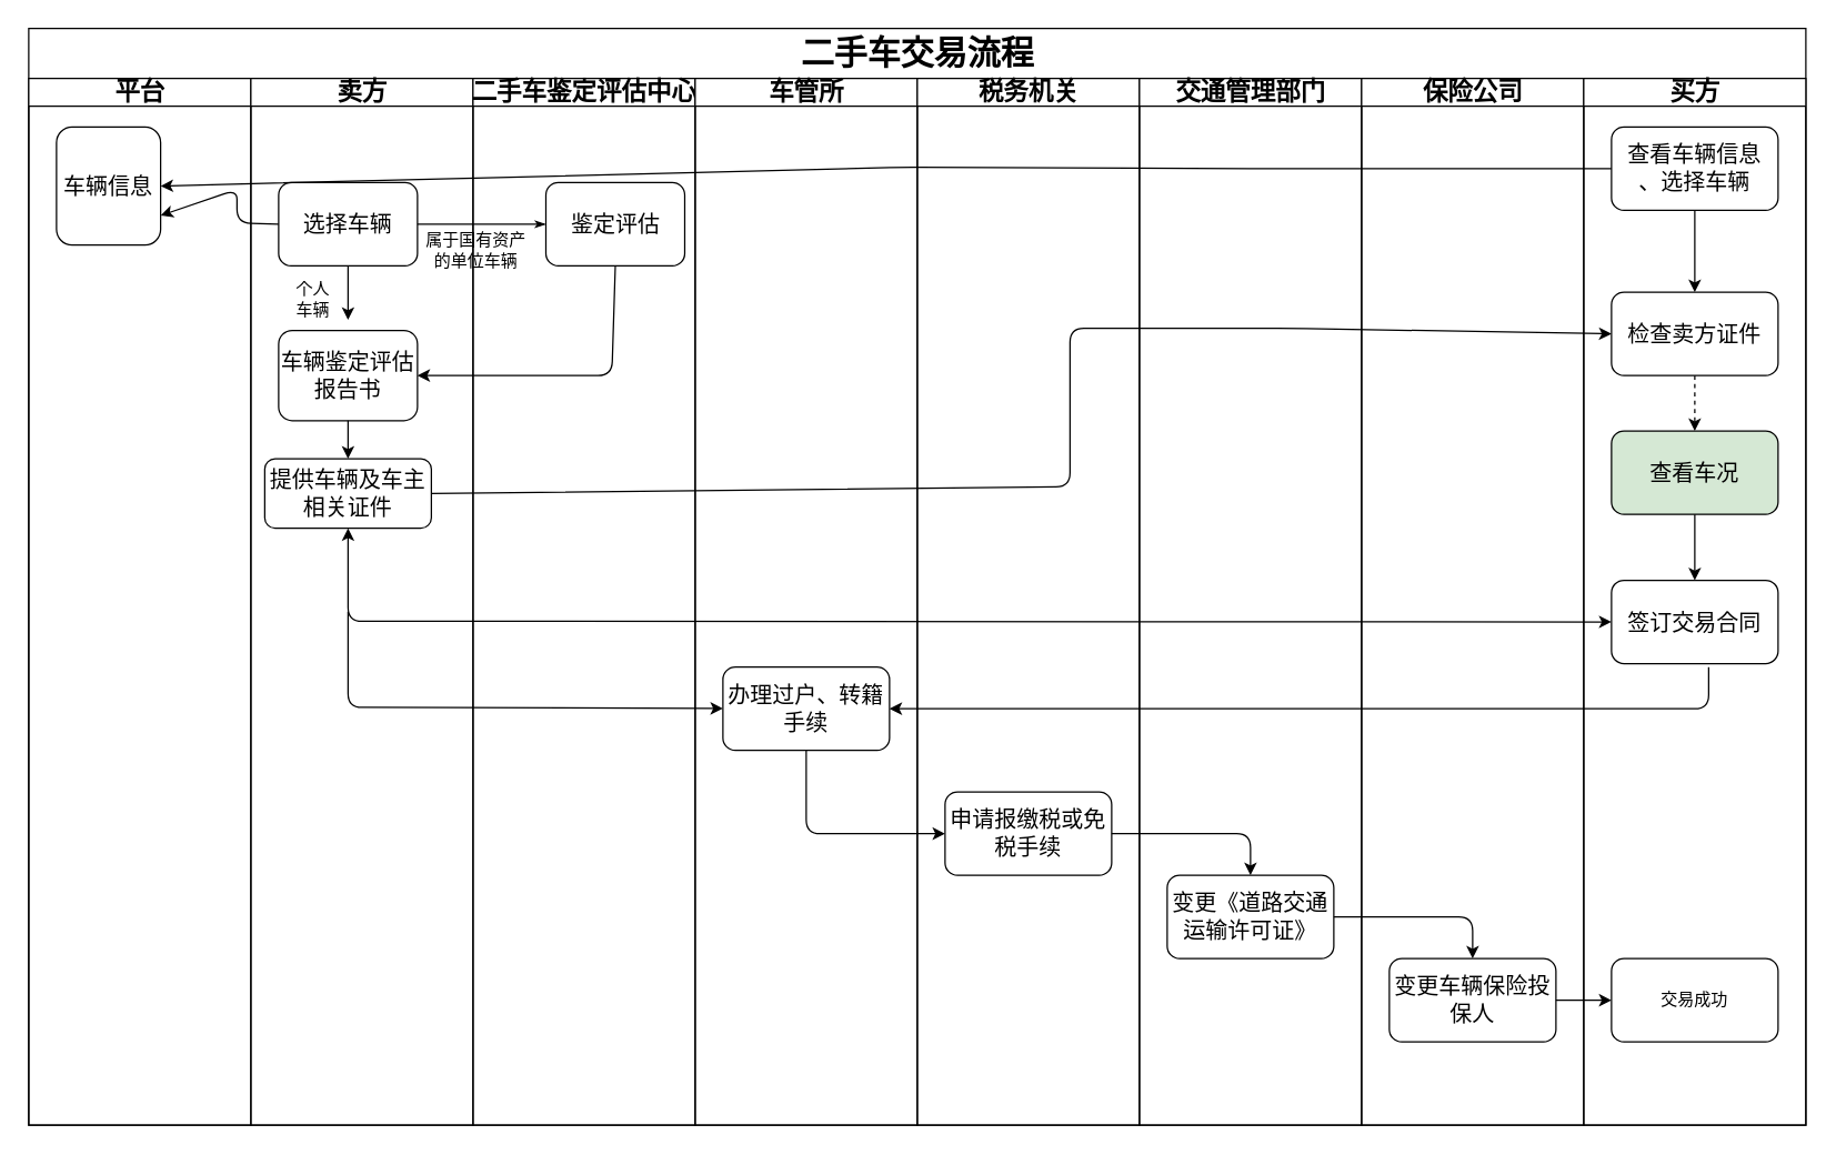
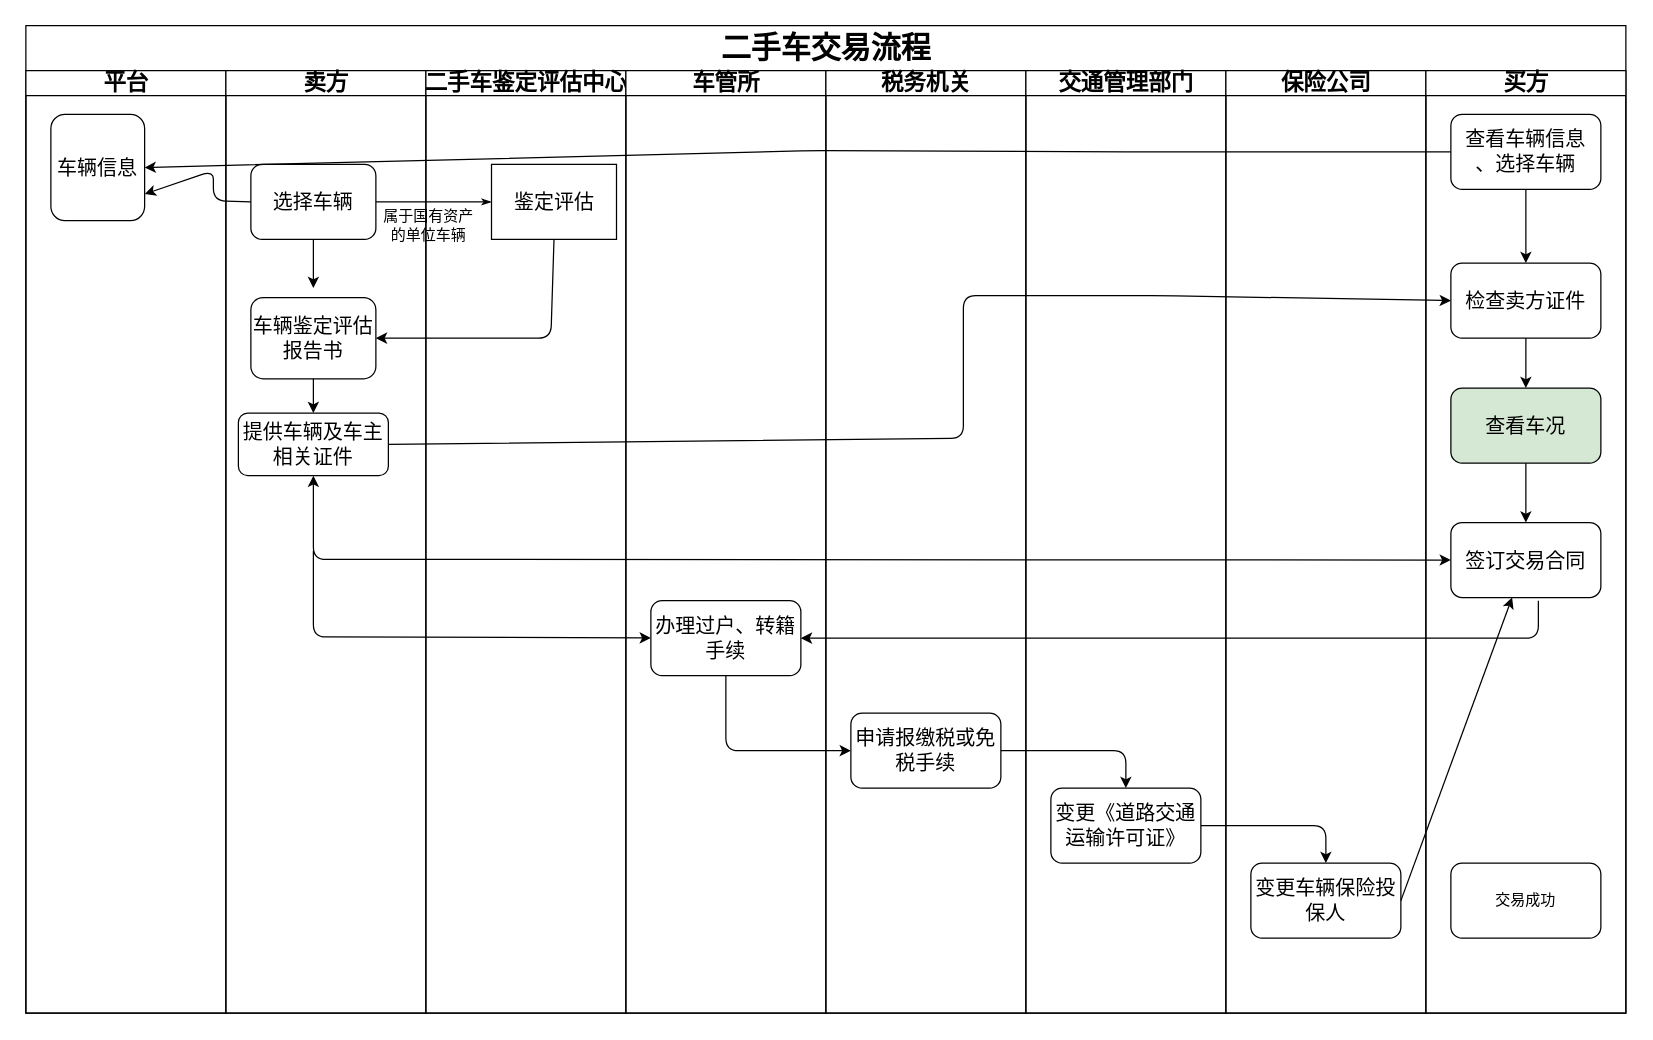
  <mxCell id="0" />
  <mxCell id="1" parent="0" />
  <mxCell id="2" value="&lt;font style=&quot;font-size: 24px&quot;&gt;二手车交易流程&lt;/font&gt;" style="swimlane;html=1;childLayout=stackLayout;startSize=36;rounded=0;shadow=0;labelBackgroundColor=none;strokeColor=#000000;strokeWidth=1;fillColor=#ffffff;fontFamily=Verdana;fontSize=8;fontColor=#000000;align=center;" parent="1" vertex="1"><mxGeometry x="20" width="1280" height="790" as="geometry" y="20" /></mxCell>
  <mxCell id="3" value="&lt;font style=&quot;font-size: 18px&quot;&gt;平台&lt;/font&gt;" style="swimlane;html=1;startSize=20;" parent="2" vertex="1"><mxGeometry y="36" width="160" height="754" as="geometry" /></mxCell>
  <mxCell id="4" value="&lt;font style=&quot;font-size: 16px&quot;&gt;车辆信息&lt;/font&gt;" style="rounded=1;whiteSpace=wrap;html=1;shadow=0;labelBackgroundColor=none;strokeColor=#000000;strokeWidth=1;fillColor=#ffffff;fontFamily=Verdana;fontSize=16;fontColor=#000000;align=center;" parent="3" vertex="1"><mxGeometry x="20" y="35" width="75" height="85" as="geometry" /></mxCell>
  <mxCell id="5" value="&lt;font style=&quot;font-size: 18px&quot;&gt;卖方&lt;/font&gt;" style="swimlane;html=1;startSize=20;" parent="2" vertex="1"><mxGeometry x="160" y="36" width="160" height="754" as="geometry" /></mxCell>
  <mxCell id="6" value="&lt;font style=&quot;font-size: 16px&quot;&gt;选择车辆&lt;/font&gt;" style="rounded=1;whiteSpace=wrap;html=1;shadow=0;labelBackgroundColor=none;strokeColor=#000000;strokeWidth=1;fillColor=#ffffff;fontFamily=Verdana;fontSize=16;fontColor=#000000;align=center;" parent="5" vertex="1"><mxGeometry x="20" y="75" width="100" height="60" as="geometry" /></mxCell>
  <mxCell id="7" value="&lt;font style=&quot;font-size: 16px&quot;&gt;车辆鉴定评估报告书&lt;/font&gt;" style="rounded=1;whiteSpace=wrap;html=1;shadow=0;labelBackgroundColor=none;strokeColor=#000000;strokeWidth=1;fillColor=#ffffff;fontFamily=Verdana;fontSize=8;fontColor=#000000;align=center;" parent="5" vertex="1"><mxGeometry x="20" y="181.5" width="100" height="65" as="geometry" /></mxCell>
- <mxCell id="8" value="个人车辆" style="text;html=1;strokeColor=none;fillColor=none;align=center;verticalAlign=middle;whiteSpace=wrap;rounded=0;" parent="5" vertex="1"><mxGeometry x="30" y="148.5" width="30" height="20" as="geometry" /></mxCell>
  <mxCell id="9" value="" style="endArrow=classic;html=1;exitX=0.5;exitY=1;exitDx=0;exitDy=0;" parent="5" source="6" edge="1"><mxGeometry width="50" height="50" relative="1" as="geometry"><mxPoint x="95" y="135" as="sourcePoint" /><mxPoint x="70" y="174" as="targetPoint" /></mxGeometry></mxCell>
  <mxCell id="10" value="&lt;font style=&quot;font-size: 16px&quot;&gt;提供车辆及车主相关证件&lt;/font&gt;" style="rounded=1;whiteSpace=wrap;html=1;" parent="5" vertex="1"><mxGeometry x="10" y="274" width="120" height="50" as="geometry" /></mxCell>
  <mxCell id="11" value="" style="endArrow=classic;html=1;exitX=0.5;exitY=1;exitDx=0;exitDy=0;" parent="5" source="7" target="10" edge="1"><mxGeometry width="50" height="50" relative="1" as="geometry"><mxPoint x="80" y="454" as="sourcePoint" /><mxPoint x="130" y="404" as="targetPoint" /></mxGeometry></mxCell>
  <mxCell id="12" value="" style="endArrow=classic;html=1;" parent="5" target="19" edge="1"><mxGeometry width="50" height="50" relative="1" as="geometry"><mxPoint x="70" y="384" as="sourcePoint" /><mxPoint x="140" y="444" as="targetPoint" /><Array as="points"><mxPoint x="70" y="453" /></Array></mxGeometry></mxCell>
  <mxCell id="13" style="edgeStyle=orthogonalEdgeStyle;rounded=1;html=1;labelBackgroundColor=none;startArrow=none;startFill=0;startSize=5;endArrow=classicThin;endFill=1;endSize=5;jettySize=auto;orthogonalLoop=1;strokeColor=#000000;strokeWidth=1;fontFamily=Verdana;fontSize=8;fontColor=#000000;exitX=1;exitY=0.5;exitDx=0;exitDy=0;" parent="2" source="6" target="15" edge="1"><mxGeometry relative="1" as="geometry"><mxPoint x="120" y="115" as="sourcePoint" /></mxGeometry></mxCell>
  <mxCell id="14" value="&lt;span style=&quot;font-size: 18px&quot;&gt;二手车鉴定评估中心&lt;/span&gt;" style="swimlane;html=1;startSize=20;" parent="2" vertex="1"><mxGeometry x="320" y="36" width="160" height="754" as="geometry" /></mxCell>
- <mxCell id="15" value="&lt;font size=&quot;3&quot;&gt;鉴定评估&lt;/font&gt;" style="rounded=1;whiteSpace=wrap;html=1;shadow=0;labelBackgroundColor=none;strokeColor=#000000;strokeWidth=1;fillColor=#ffffff;fontFamily=Verdana;fontSize=8;fontColor=#000000;align=center;" parent="14" vertex="1"><mxGeometry x="52.5" y="75" width="100" height="60" as="geometry" /></mxCell>
+ <mxCell id="15" value="&lt;font size=&quot;3&quot;&gt;鉴定评估&lt;/font&gt;" style="whiteSpace=wrap;html=1;shadow=0;labelBackgroundColor=none;strokeColor=#000000;strokeWidth=1;fillColor=#ffffff;fontFamily=Verdana;fontSize=8;fontColor=#000000;align=center;rounded=0;" parent="14" vertex="1"><mxGeometry x="52.5" y="75" width="100" height="60" as="geometry" /></mxCell>
  <mxCell id="16" value="属于国有资产的单位车辆" style="text;html=1;strokeColor=none;fillColor=none;align=center;verticalAlign=middle;whiteSpace=wrap;rounded=0;" parent="14" vertex="1"><mxGeometry x="-40" y="114" width="85" height="20" as="geometry" /></mxCell>
  <mxCell id="17" value="" style="endArrow=classic;html=1;entryX=1;entryY=0.5;entryDx=0;entryDy=0;" parent="14" target="19" edge="1"><mxGeometry width="50" height="50" relative="1" as="geometry"><mxPoint x="890" y="424" as="sourcePoint" /><mxPoint x="110" y="444" as="targetPoint" /><Array as="points"><mxPoint x="890" y="454" /></Array></mxGeometry></mxCell>
  <mxCell id="18" value="&lt;font style=&quot;font-size: 18px&quot;&gt;车管所&lt;/font&gt;" style="swimlane;html=1;startSize=20;" parent="2" vertex="1"><mxGeometry x="480" y="36" width="160" height="754" as="geometry" /></mxCell>
  <mxCell id="19" value="&lt;font style=&quot;font-size: 16px&quot;&gt;办理过户、转籍手续&lt;/font&gt;" style="rounded=1;whiteSpace=wrap;html=1;" parent="18" vertex="1"><mxGeometry x="20" y="424" width="120" height="60" as="geometry" /></mxCell>
  <mxCell id="20" value="&lt;span style=&quot;font-size: 18px&quot;&gt;税务机关&lt;/span&gt;" style="swimlane;html=1;startSize=20;" parent="2" vertex="1"><mxGeometry x="640" y="36" width="160" height="754" as="geometry" /></mxCell>
  <mxCell id="21" value="&lt;font style=&quot;font-size: 16px&quot;&gt;申请报缴税或免税手续&lt;/font&gt;" style="rounded=1;whiteSpace=wrap;html=1;" parent="20" vertex="1"><mxGeometry x="20" y="514" width="120" height="60" as="geometry" /></mxCell>
  <mxCell id="22" value="&lt;span style=&quot;font-size: 18px&quot;&gt;交通管理部门&lt;/span&gt;" style="swimlane;html=1;startSize=20;" parent="2" vertex="1"><mxGeometry x="800" y="36" width="160" height="754" as="geometry" /></mxCell>
  <mxCell id="23" value="&lt;font style=&quot;font-size: 16px&quot;&gt;变更《道路交通运输许可证》&lt;/font&gt;" style="rounded=1;whiteSpace=wrap;html=1;" parent="22" vertex="1"><mxGeometry x="20" y="574" width="120" height="60" as="geometry" /></mxCell>
  <mxCell id="24" value="&lt;font style=&quot;font-size: 18px&quot;&gt;保险公司&lt;/font&gt;" style="swimlane;html=1;startSize=20;" parent="2" vertex="1"><mxGeometry x="960" y="36" width="160" height="754" as="geometry" /></mxCell>
  <mxCell id="25" value="&lt;font style=&quot;font-size: 16px&quot;&gt;变更车辆保险投保人&lt;/font&gt;" style="rounded=1;whiteSpace=wrap;html=1;" parent="24" vertex="1"><mxGeometry x="20" y="634" width="120" height="60" as="geometry" /></mxCell>
  <mxCell id="26" value="&lt;font style=&quot;font-size: 18px&quot;&gt;买方&lt;/font&gt;" style="swimlane;html=1;startSize=20;" parent="2" vertex="1"><mxGeometry x="1120" y="36" width="160" height="754" as="geometry" /></mxCell>
  <mxCell id="27" value="&lt;font style=&quot;font-size: 16px&quot;&gt;检查卖方证件&lt;/font&gt;" style="rounded=1;whiteSpace=wrap;html=1;" parent="26" vertex="1"><mxGeometry x="20" y="154" width="120" height="60" as="geometry" /></mxCell>
  <mxCell id="28" value="&lt;font style=&quot;font-size: 16px&quot;&gt;查看车况&lt;/font&gt;" style="rounded=1;whiteSpace=wrap;html=1;fillColor=#d5e8d4;" parent="26" vertex="1"><mxGeometry x="20" y="254" width="120" height="60" as="geometry" /></mxCell>
  <mxCell id="29" value="&lt;font style=&quot;font-size: 16px&quot;&gt;签订交易合同&lt;/font&gt;" style="rounded=1;whiteSpace=wrap;html=1;" parent="26" vertex="1"><mxGeometry x="20" y="361.5" width="120" height="60" as="geometry" /></mxCell>
  <mxCell id="30" value="&lt;font style=&quot;font-size: 16px&quot;&gt;查看车辆信息&lt;br&gt;、选择车辆&lt;/font&gt;" style="rounded=1;whiteSpace=wrap;html=1;" parent="26" vertex="1"><mxGeometry x="20" y="35" width="120" height="60" as="geometry" /></mxCell>
  <mxCell id="31" value="" style="endArrow=classic;html=1;exitX=0.5;exitY=1;exitDx=0;exitDy=0;entryX=0.5;entryY=0;entryDx=0;entryDy=0;" parent="26" source="30" target="27" edge="1"><mxGeometry width="50" height="50" relative="1" as="geometry"><mxPoint x="-70" y="284" as="sourcePoint" /><mxPoint x="-20" y="234" as="targetPoint" /></mxGeometry></mxCell>
- <mxCell id="32" value="" style="endArrow=classic;html=1;entryX=0.5;entryY=0;entryDx=0;entryDy=0;exitX=0.5;exitY=1;exitDx=0;exitDy=0;dashed=1;" parent="26" source="27" target="28" edge="1"><mxGeometry width="50" height="50" relative="1" as="geometry"><mxPoint x="-130" y="294" as="sourcePoint" /><mxPoint x="-80" y="244" as="targetPoint" /></mxGeometry></mxCell>
+ <mxCell id="32" value="" style="endArrow=classic;html=1;entryX=0.5;entryY=0;entryDx=0;entryDy=0;exitX=0.5;exitY=1;exitDx=0;exitDy=0;" parent="26" source="27" target="28" edge="1"><mxGeometry width="50" height="50" relative="1" as="geometry"><mxPoint x="-130" y="294" as="sourcePoint" /><mxPoint x="-80" y="244" as="targetPoint" /></mxGeometry></mxCell>
  <mxCell id="33" value="" style="endArrow=classic;html=1;entryX=0.5;entryY=0;entryDx=0;entryDy=0;exitX=0.5;exitY=1;exitDx=0;exitDy=0;" parent="26" source="28" target="29" edge="1"><mxGeometry width="50" height="50" relative="1" as="geometry"><mxPoint x="-90" y="364" as="sourcePoint" /><mxPoint x="-40" y="314" as="targetPoint" /></mxGeometry></mxCell>
  <mxCell id="34" value="交易成功" style="rounded=1;whiteSpace=wrap;html=1;" parent="26" vertex="1"><mxGeometry x="20" y="634" width="120" height="60" as="geometry" /></mxCell>
  <mxCell id="35" value="" style="endArrow=classic;html=1;exitX=0.5;exitY=1;exitDx=0;exitDy=0;entryX=1;entryY=0.5;entryDx=0;entryDy=0;" parent="2" source="15" target="7" edge="1"><mxGeometry width="50" height="50" relative="1" as="geometry"><mxPoint x="360" y="260" as="sourcePoint" /><mxPoint x="410" y="210" as="targetPoint" /><Array as="points"><mxPoint x="420" y="250" /></Array></mxGeometry></mxCell>
  <mxCell id="36" value="" style="endArrow=classic;html=1;exitX=0;exitY=0.5;exitDx=0;exitDy=0;entryX=1;entryY=0.75;entryDx=0;entryDy=0;" parent="2" source="6" target="4" edge="1"><mxGeometry width="50" height="50" relative="1" as="geometry"><mxPoint x="120" y="210" as="sourcePoint" /><mxPoint x="170" y="160" as="targetPoint" /><Array as="points"><mxPoint x="150" y="140" /><mxPoint x="150" y="116" /></Array></mxGeometry></mxCell>
  <mxCell id="37" value="" style="endArrow=classic;html=1;exitX=0;exitY=0.5;exitDx=0;exitDy=0;entryX=1;entryY=0.5;entryDx=0;entryDy=0;" parent="2" source="30" target="4" edge="1"><mxGeometry width="50" height="50" relative="1" as="geometry"><mxPoint x="750" y="170" as="sourcePoint" /><mxPoint x="800" y="120" as="targetPoint" /><Array as="points"><mxPoint x="1100" y="101" /><mxPoint x="1020" y="101" /><mxPoint x="890" y="101" /><mxPoint x="630" y="100" /></Array></mxGeometry></mxCell>
  <mxCell id="38" value="" style="endArrow=classic;html=1;exitX=1;exitY=0.5;exitDx=0;exitDy=0;entryX=0;entryY=0.5;entryDx=0;entryDy=0;" parent="2" source="10" target="27" edge="1"><mxGeometry width="50" height="50" relative="1" as="geometry"><mxPoint x="545" y="300" as="sourcePoint" /><mxPoint x="1140" y="220" as="targetPoint" /><Array as="points"><mxPoint x="750" y="330" /><mxPoint x="750" y="216" /><mxPoint x="910" y="216" /></Array></mxGeometry></mxCell>
  <mxCell id="39" value="" style="endArrow=classic;startArrow=classic;html=1;exitX=0.5;exitY=1;exitDx=0;exitDy=0;entryX=0;entryY=0.5;entryDx=0;entryDy=0;" parent="2" source="10" target="29" edge="1"><mxGeometry width="50" height="50" relative="1" as="geometry"><mxPoint x="700" y="450" as="sourcePoint" /><mxPoint x="750" y="400" as="targetPoint" /><Array as="points"><mxPoint x="230" y="427" /></Array></mxGeometry></mxCell>
  <mxCell id="40" value="" style="endArrow=classic;html=1;exitX=0.5;exitY=1;exitDx=0;exitDy=0;entryX=0;entryY=0.5;entryDx=0;entryDy=0;" parent="2" source="19" target="21" edge="1"><mxGeometry width="50" height="50" relative="1" as="geometry"><mxPoint x="550" y="650" as="sourcePoint" /><mxPoint x="600" y="600" as="targetPoint" /><Array as="points"><mxPoint x="560" y="580" /></Array></mxGeometry></mxCell>
  <mxCell id="41" value="" style="endArrow=classic;html=1;entryX=0.5;entryY=0;entryDx=0;entryDy=0;exitX=1;exitY=0.5;exitDx=0;exitDy=0;" parent="2" source="21" target="23" edge="1"><mxGeometry width="50" height="50" relative="1" as="geometry"><mxPoint x="860" y="575" as="sourcePoint" /><mxPoint x="910" y="525" as="targetPoint" /><Array as="points"><mxPoint x="880" y="580" /></Array></mxGeometry></mxCell>
  <mxCell id="42" value="" style="endArrow=classic;html=1;exitX=1;exitY=0.5;exitDx=0;exitDy=0;entryX=0.5;entryY=0;entryDx=0;entryDy=0;" parent="2" source="23" target="25" edge="1"><mxGeometry width="50" height="50" relative="1" as="geometry"><mxPoint x="1010" y="600" as="sourcePoint" /><mxPoint x="1060" y="550" as="targetPoint" /><Array as="points"><mxPoint x="1040" y="640" /></Array></mxGeometry></mxCell>
- <mxCell id="43" value="" style="endArrow=classic;html=1;entryX=0;entryY=0.5;entryDx=0;entryDy=0;exitX=1;exitY=0.5;exitDx=0;exitDy=0;" parent="2" source="25" target="34" edge="1"><mxGeometry width="50" height="50" relative="1" as="geometry"><mxPoint x="1050" y="630" as="sourcePoint" /><mxPoint x="1100" y="580" as="targetPoint" /></mxGeometry></mxCell>
+ <mxCell id="43" value="" style="endArrow=classic;html=1;exitX=1;exitY=0.5;exitDx=0;exitDy=0;" parent="2" source="25" target="29" edge="1"><mxGeometry width="50" height="50" relative="1" as="geometry"><mxPoint x="1050" y="630" as="sourcePoint" /><mxPoint x="1100" y="580" as="targetPoint" /></mxGeometry></mxCell>
